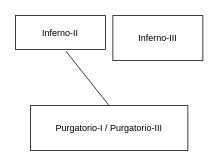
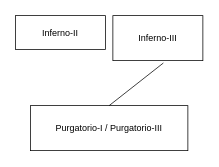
  <mxCell id="0" />
  <mxCell id="1" parent="0" />
  <mxCell id="2" value="Purgatorio-I / Purgatorio-III" style="rounded=0;whiteSpace=wrap;html=1;" vertex="1" parent="1"><mxGeometry x="40" y="140" width="210" height="60" as="geometry" /></mxCell>
  <mxCell id="3" value="Inferno-II" style="rounded=0;whiteSpace=wrap;html=1;" vertex="1" parent="1"><mxGeometry x="20" y="20" width="120" height="45" as="geometry" /></mxCell>
  <mxCell id="4" value="Inferno-III" style="rounded=0;whiteSpace=wrap;html=1;" vertex="1" parent="1"><mxGeometry x="150" y="20" width="120" height="60" as="geometry" /></mxCell>
- <mxCell id="5" value="" style="endArrow=none;html=1;entryX=0.561;entryY=1.053;entryDx=0;entryDy=0;entryPerimeter=0;exitX=0.5;exitY=0;exitDx=0;exitDy=0;" edge="1" parent="1" source="2" target="3"><mxGeometry width="50" height="50" relative="1" as="geometry"><mxPoint x="130" y="190" as="sourcePoint" /><mxPoint x="180" y="140" as="targetPoint" /></mxGeometry></mxCell>
+ <mxCell id="6" value="" style="endArrow=none;html=1;entryX=0.561;entryY=1.053;entryDx=0;entryDy=0;entryPerimeter=0;exitX=0.5;exitY=0;exitDx=0;exitDy=0;" edge="1" parent="1" source="2" target="4"><mxGeometry width="50" height="50" relative="1" as="geometry"><mxPoint x="150" y="150" as="sourcePoint" /><mxPoint x="180" y="140" as="targetPoint" /></mxGeometry></mxCell>
